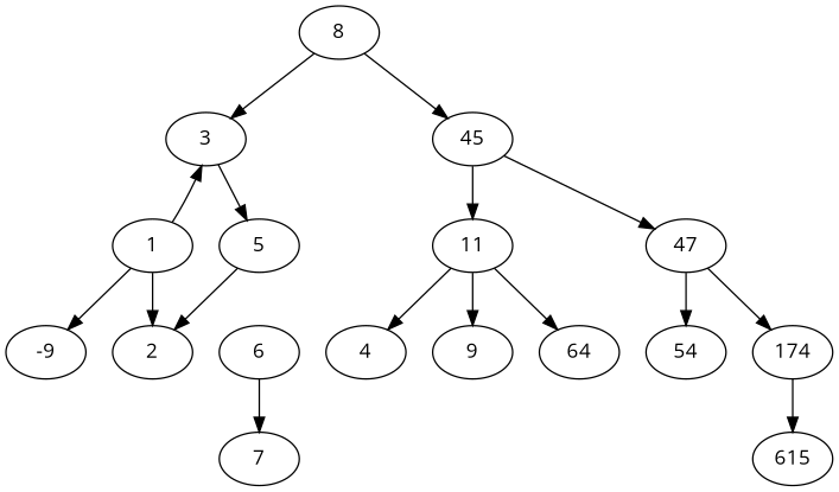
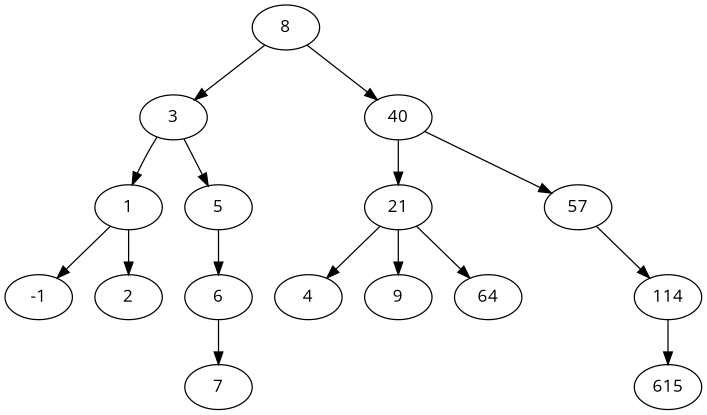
  digraph {
    fontname="Open Sans"
    node [fontname="Open Sans"]
    edge [fontname="Open Sans"]
    n1 [label=8]
    n2 [label=3]
-   n3 [label=45]
+   n3 [label=40]
    n4 [label=1]
    n5 [label=5]
-   n6 [label=11]
-   n7 [label=47]
-   n8 [label=-9]
+   n6 [label=21]
+   n7 [label=57]
+   n8 [label=-1]
    n9 [label=2]
    n10 [label=6]
    n11 [label=4]
    n12 [label=7]
    n13 [label=9]
    n14 [label=64]
-   n15 [label=54]
-   n16 [label=174]
+   n16 [label=114]
    n17 [label=615]
    n1 -> n2
    n1 -> n3
-   n4 -> n2
+   n2 -> n4
    n2 -> n5
    n3 -> n6
    n3 -> n7
    n4 -> n8
    n4 -> n9
-   n5 -> n9
+   n5 -> n10
    n6 -> n11
    n6 -> n13
    n6 -> n14
-   n7 -> n15
    n7 -> n16
    n10 -> n12
    n16 -> n17
  }
